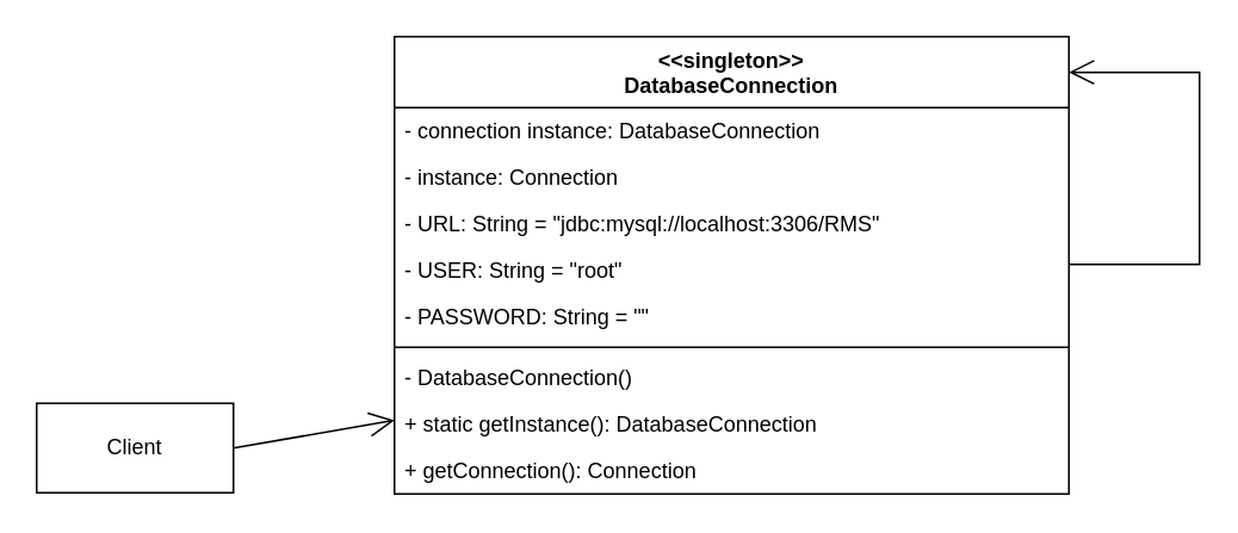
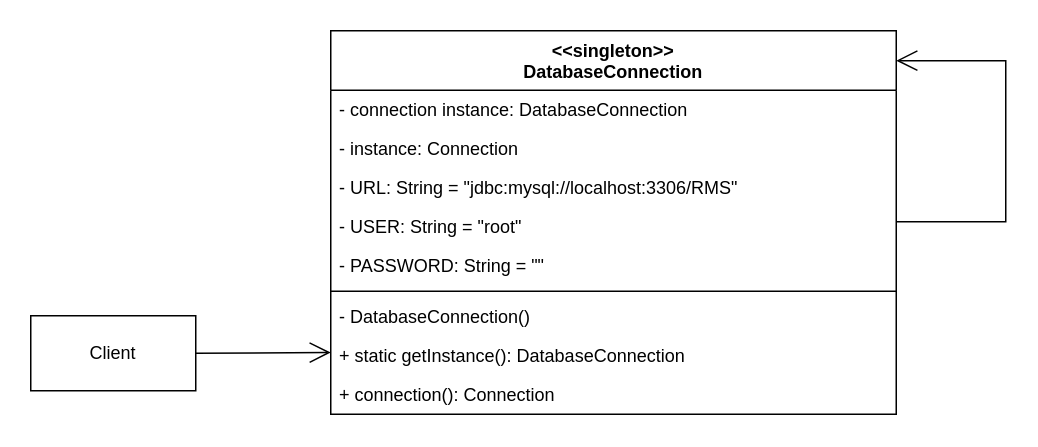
  <mxCell id="0" />
  <mxCell id="1" parent="0" />
  <mxCell id="2" value="&lt;&lt;singleton&gt;&gt;&#10;DatabaseConnection" style="swimlane;fontStyle=1;align=center;verticalAlign=top;childLayout=stackLayout;horizontal=1;startSize=39.632;horizontalStack=0;resizeParent=1;resizeParentMax=0;resizeLast=0;collapsible=0;marginBottom=0;" vertex="1" parent="1"><mxGeometry x="220" y="20" width="377" height="255.632" as="geometry" /></mxCell>
  <mxCell id="3" value="- connection instance: DatabaseConnection" style="text;strokeColor=none;fillColor=none;align=left;verticalAlign=top;spacingLeft=4;spacingRight=4;overflow=hidden;rotatable=0;points=[[0,0.5],[1,0.5]];portConstraint=eastwest;" vertex="1" parent="2"><mxGeometry y="39.632" width="377" height="26" as="geometry" /></mxCell>
  <mxCell id="4" value="- instance: Connection" style="text;strokeColor=none;fillColor=none;align=left;verticalAlign=top;spacingLeft=4;spacingRight=4;overflow=hidden;rotatable=0;points=[[0,0.5],[1,0.5]];portConstraint=eastwest;" vertex="1" parent="2"><mxGeometry y="65.632" width="377" height="26" as="geometry" /></mxCell>
  <mxCell id="5" value="- URL: String = &quot;jdbc:mysql://localhost:3306/RMS&quot;" style="text;strokeColor=none;fillColor=none;align=left;verticalAlign=top;spacingLeft=4;spacingRight=4;overflow=hidden;rotatable=0;points=[[0,0.5],[1,0.5]];portConstraint=eastwest;" vertex="1" parent="2"><mxGeometry y="91.632" width="377" height="26" as="geometry" /></mxCell>
  <mxCell id="6" value="- USER: String = &quot;root&quot;" style="text;strokeColor=none;fillColor=none;align=left;verticalAlign=top;spacingLeft=4;spacingRight=4;overflow=hidden;rotatable=0;points=[[0,0.5],[1,0.5]];portConstraint=eastwest;" vertex="1" parent="2"><mxGeometry y="117.632" width="377" height="26" as="geometry" /></mxCell>
  <mxCell id="7" value="- PASSWORD: String = &quot;&quot;" style="text;strokeColor=none;fillColor=none;align=left;verticalAlign=top;spacingLeft=4;spacingRight=4;overflow=hidden;rotatable=0;points=[[0,0.5],[1,0.5]];portConstraint=eastwest;" vertex="1" parent="2"><mxGeometry y="143.632" width="377" height="26" as="geometry" /></mxCell>
  <mxCell id="8" style="line;strokeWidth=1;fillColor=none;align=left;verticalAlign=middle;spacingTop=-1;spacingLeft=3;spacingRight=3;rotatable=0;labelPosition=right;points=[];portConstraint=eastwest;strokeColor=inherit;" vertex="1" parent="2"><mxGeometry y="169.632" width="377" height="8" as="geometry" /></mxCell>
  <mxCell id="9" value="- DatabaseConnection()" style="text;strokeColor=none;fillColor=none;align=left;verticalAlign=top;spacingLeft=4;spacingRight=4;overflow=hidden;rotatable=0;points=[[0,0.5],[1,0.5]];portConstraint=eastwest;" vertex="1" parent="2"><mxGeometry y="177.632" width="377" height="26" as="geometry" /></mxCell>
  <mxCell id="10" value="+ static getInstance(): DatabaseConnection" style="text;strokeColor=none;fillColor=none;align=left;verticalAlign=top;spacingLeft=4;spacingRight=4;overflow=hidden;rotatable=0;points=[[0,0.5],[1,0.5]];portConstraint=eastwest;" vertex="1" parent="2"><mxGeometry y="203.632" width="377" height="26" as="geometry" /></mxCell>
- <mxCell id="11" value="+ getConnection(): Connection" style="text;strokeColor=none;fillColor=none;align=left;verticalAlign=top;spacingLeft=4;spacingRight=4;overflow=hidden;rotatable=0;points=[[0,0.5],[1,0.5]];portConstraint=eastwest;" vertex="1" parent="2"><mxGeometry y="229.632" width="377" height="26" as="geometry" /></mxCell>
+ <mxCell id="11" value="+ connection(): Connection" style="text;strokeColor=none;fillColor=none;align=left;verticalAlign=top;spacingLeft=4;spacingRight=4;overflow=hidden;rotatable=0;points=[[0,0.5],[1,0.5]];portConstraint=eastwest;" vertex="1" parent="2"><mxGeometry y="229.632" width="377" height="26" as="geometry" /></mxCell>
  <mxCell id="12" value="" style="endArrow=open;endFill=1;endSize=12;html=1;rounded=0;edgeStyle=elbowEdgeStyle;entryX=1;entryY=0.078;entryDx=0;entryDy=0;entryPerimeter=0;" edge="1" parent="1" target="2"><mxGeometry width="160" relative="1" as="geometry"><mxPoint x="597" y="147.32" as="sourcePoint" /><mxPoint x="670" y="50" as="targetPoint" /><Array as="points"><mxPoint x="670" y="100" /></Array></mxGeometry></mxCell>
- <mxCell id="13" value="Client" style="html=1;whiteSpace=wrap;" vertex="1" parent="1"><mxGeometry x="20" y="225" width="110" height="50" as="geometry" /></mxCell>
+ <mxCell id="13" value="Client" style="html=1;whiteSpace=wrap;" vertex="1" parent="1"><mxGeometry x="20" y="210" width="110" height="50" as="geometry" /></mxCell>
  <mxCell id="14" value="" style="endArrow=open;endFill=1;endSize=12;html=1;rounded=0;exitX=1;exitY=0.5;exitDx=0;exitDy=0;" edge="1" parent="1" source="13"><mxGeometry width="160" relative="1" as="geometry"><mxPoint y="234.5" as="sourcePoint" x="60" /><mxPoint x="220" y="234.5" as="targetPoint" /></mxGeometry></mxCell>
